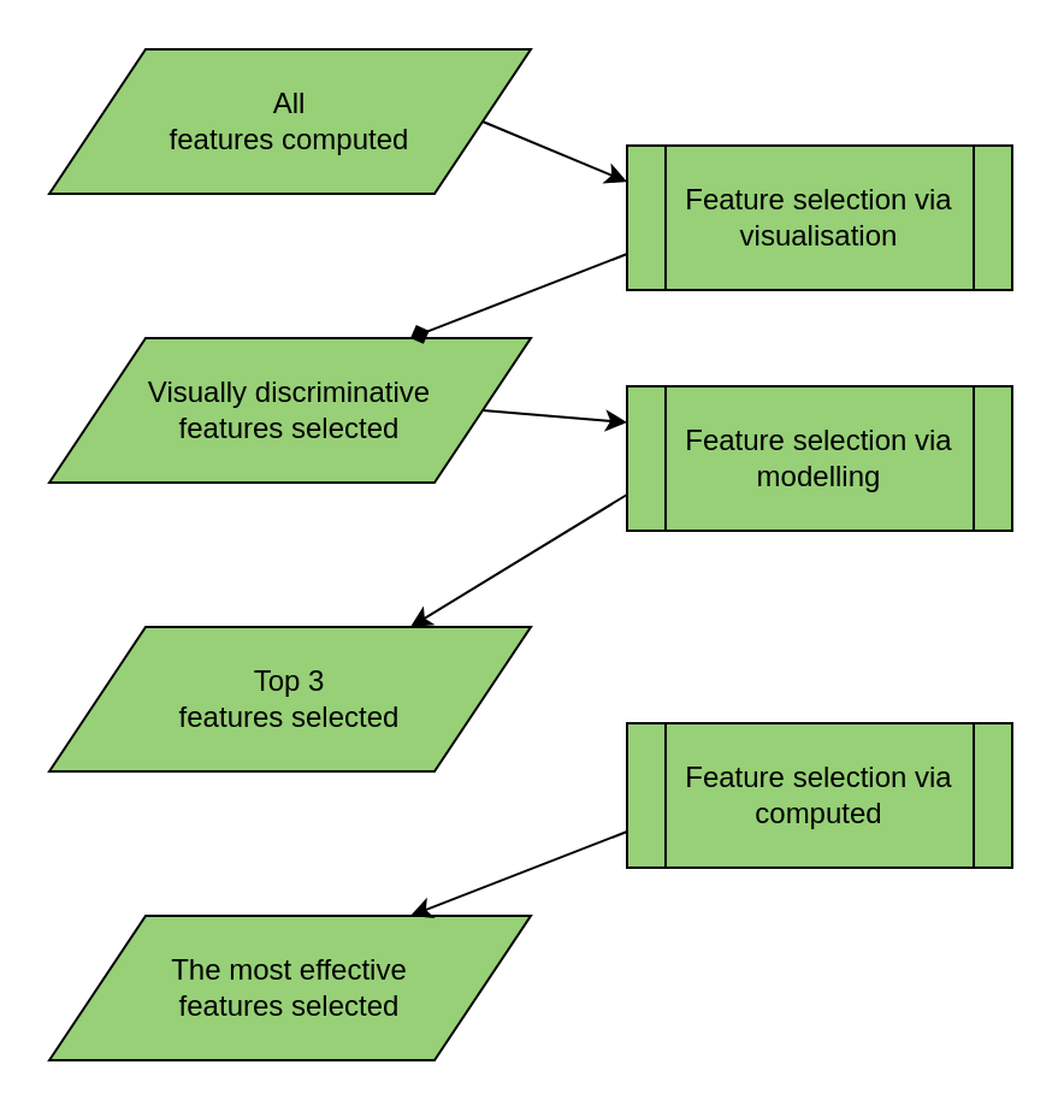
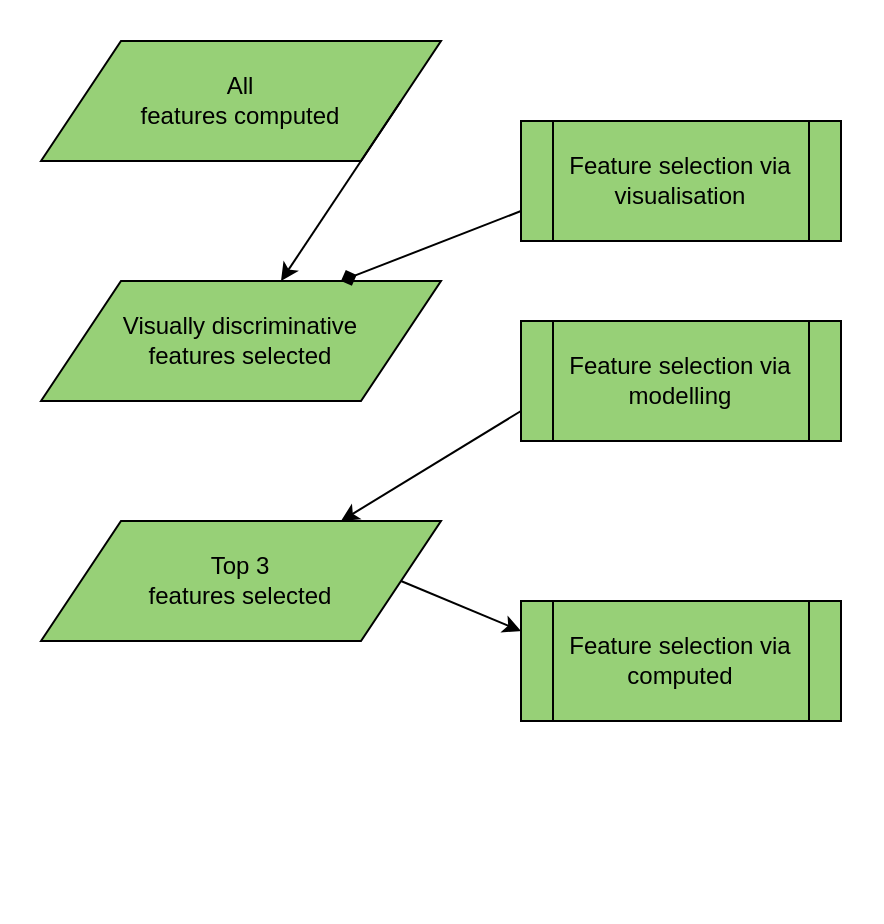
  <mxCell id="0" />
  <mxCell id="1" parent="0" />
  <mxCell id="2" value="All&lt;br&gt;features computed" style="shape=parallelogram;perimeter=parallelogramPerimeter;whiteSpace=wrap;html=1;fillColor=#97D077;" parent="1" vertex="1"><mxGeometry x="20" y="20" width="200" height="60" as="geometry" /></mxCell>
  <mxCell id="3" value="Feature selection via&lt;br&gt;visualisation" style="shape=process;whiteSpace=wrap;html=1;backgroundOutline=1;fillColor=#97D077;" parent="1" vertex="1"><mxGeometry x="260" y="60" width="160" height="60" as="geometry" /></mxCell>
  <mxCell id="4" value="Visually discriminative&lt;br&gt;features selected" style="shape=parallelogram;perimeter=parallelogramPerimeter;whiteSpace=wrap;html=1;fillColor=#97D077;" parent="1" vertex="1"><mxGeometry x="20" y="140" width="200" height="60" as="geometry" /></mxCell>
  <mxCell id="5" value="Feature selection via&lt;br&gt;modelling" style="shape=process;whiteSpace=wrap;html=1;backgroundOutline=1;fillColor=#97D077;" parent="1" vertex="1"><mxGeometry x="260" y="160" width="160" height="60" as="geometry" /></mxCell>
  <mxCell id="6" value="Top 3&lt;br&gt;features selected" style="shape=parallelogram;perimeter=parallelogramPerimeter;whiteSpace=wrap;html=1;fillColor=#97D077;" parent="1" vertex="1"><mxGeometry x="20" y="260" width="200" height="60" as="geometry" /></mxCell>
  <mxCell id="7" value="Feature selection via&lt;br&gt;computed" style="shape=process;whiteSpace=wrap;html=1;backgroundOutline=1;fillColor=#97D077;" parent="1" vertex="1"><mxGeometry x="260" y="300" width="160" height="60" as="geometry" /></mxCell>
- <mxCell id="8" value="The most effective&lt;br&gt;features selected" style="shape=parallelogram;perimeter=parallelogramPerimeter;whiteSpace=wrap;html=1;fillColor=#97D077;" parent="1" vertex="1"><mxGeometry x="20" y="380" width="200" height="60" as="geometry" /></mxCell>
- <mxCell id="9" value="" style="endArrow=classic;html=1;exitX=1;exitY=0.5;exitDx=0;exitDy=0;entryX=0;entryY=0.25;entryDx=0;entryDy=0;" parent="1" source="2" target="3" edge="1"><mxGeometry width="50" height="50" relative="1" as="geometry"><mxPoint x="20" y="510" as="sourcePoint" /><mxPoint x="70" y="460" as="targetPoint" /></mxGeometry></mxCell>
+ <mxCell id="9" value="" style="endArrow=classic;html=1;exitX=1;exitY=0.5;exitDx=0;exitDy=0;" parent="1" source="2" target="4" edge="1"><mxGeometry width="50" height="50" relative="1" as="geometry"><mxPoint x="20" y="510" as="sourcePoint" /><mxPoint x="70" y="460" as="targetPoint" /></mxGeometry></mxCell>
  <mxCell id="10" value="" style="endArrow=diamond;html=1;exitX=0;exitY=0.75;exitDx=0;exitDy=0;entryX=0.75;entryY=0;entryDx=0;entryDy=0;" parent="1" source="3" target="4" edge="1"><mxGeometry width="50" height="50" relative="1" as="geometry"><mxPoint x="20" y="510" as="sourcePoint" /><mxPoint x="70" y="460" as="targetPoint" /></mxGeometry></mxCell>
- <mxCell id="11" value="" style="endArrow=classic;html=1;exitX=1;exitY=0.5;exitDx=0;exitDy=0;entryX=0;entryY=0.25;entryDx=0;entryDy=0;" parent="1" source="4" target="5" edge="1"><mxGeometry width="50" height="50" relative="1" as="geometry"><mxPoint x="20" y="510" as="sourcePoint" /><mxPoint x="70" y="460" as="targetPoint" /></mxGeometry></mxCell>
  <mxCell id="12" value="" style="endArrow=classic;html=1;exitX=0;exitY=0.75;exitDx=0;exitDy=0;entryX=0.75;entryY=0;entryDx=0;entryDy=0;" parent="1" source="5" target="6" edge="1"><mxGeometry width="50" height="50" relative="1" as="geometry"><mxPoint x="20" y="510" as="sourcePoint" /><mxPoint x="70" y="460" as="targetPoint" /></mxGeometry></mxCell>
- <mxCell id="14" value="" style="endArrow=classic;html=1;exitX=0;exitY=0.75;exitDx=0;exitDy=0;entryX=0.75;entryY=0;entryDx=0;entryDy=0;" parent="1" source="7" target="8" edge="1"><mxGeometry width="50" height="50" relative="1" as="geometry"><mxPoint x="20" y="510" as="sourcePoint" /><mxPoint x="70" y="460" as="targetPoint" /></mxGeometry></mxCell>
+ <mxCell id="13" value="" style="endArrow=classic;html=1;exitX=1;exitY=0.5;exitDx=0;exitDy=0;entryX=0;entryY=0.25;entryDx=0;entryDy=0;" parent="1" source="6" target="7" edge="1"><mxGeometry width="50" height="50" relative="1" as="geometry"><mxPoint x="20" y="510" as="sourcePoint" /><mxPoint x="70" y="460" as="targetPoint" /></mxGeometry></mxCell>
